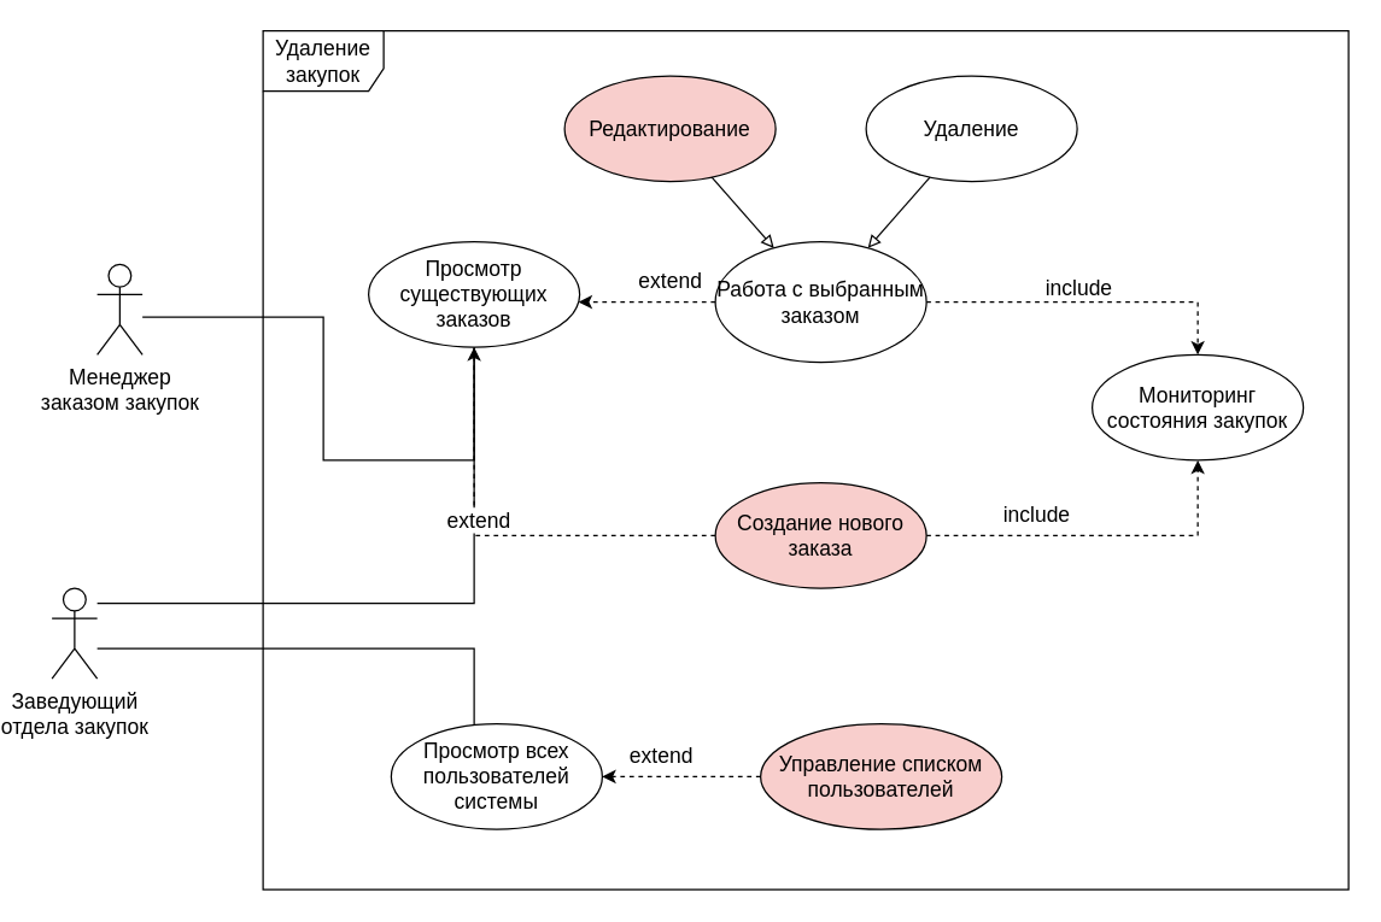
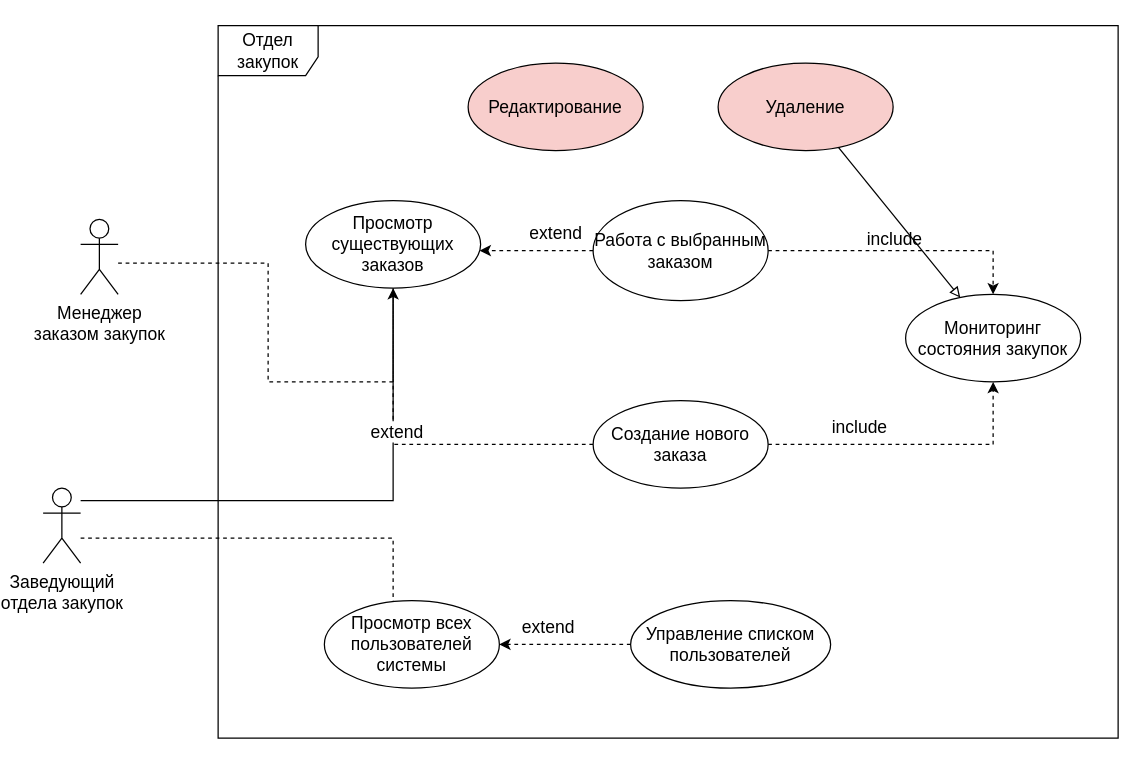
  <mxCell id="0" />
  <mxCell id="1" parent="0" />
- <mxCell id="2" style="edgeStyle=orthogonalEdgeStyle;rounded=0;orthogonalLoop=1;jettySize=auto;html=1;fontSize=14;endArrow=none;endFill=0;" edge="1" parent="1" source="3" target="13"><mxGeometry relative="1" as="geometry"><Array as="points"><mxPoint x="200" y="210" /><mxPoint x="200" y="305" /></Array></mxGeometry></mxCell>
+ <mxCell id="2" style="edgeStyle=orthogonalEdgeStyle;rounded=0;orthogonalLoop=1;jettySize=auto;html=1;fontSize=14;endArrow=none;endFill=0;dashed=1;" edge="1" parent="1" source="3" target="13"><mxGeometry relative="1" as="geometry"><Array as="points"><mxPoint x="200" y="210" /><mxPoint x="200" y="305" /></Array></mxGeometry></mxCell>
  <mxCell id="3" value="Менеджер&lt;br style=&quot;font-size: 14px;&quot;&gt;заказом закупок" style="shape=umlActor;verticalLabelPosition=bottom;verticalAlign=top;html=1;outlineConnect=0;fontSize=14;" vertex="1" parent="1"><mxGeometry x="50" y="175" width="30" height="60" as="geometry" /></mxCell>
- <mxCell id="4" value="Удаление закупок" style="shape=umlFrame;whiteSpace=wrap;html=1;pointerEvents=0;width=80;height=40;fontSize=14;" vertex="1" parent="1"><mxGeometry x="160" y="20" width="720" height="570" as="geometry" /></mxCell>
+ <mxCell id="4" value="Отдел закупок" style="shape=umlFrame;whiteSpace=wrap;html=1;pointerEvents=0;width=80;height=40;fontSize=14;" vertex="1" parent="1"><mxGeometry x="160" y="20" width="720" height="570" as="geometry" /></mxCell>
  <mxCell id="5" style="edgeStyle=orthogonalEdgeStyle;rounded=0;orthogonalLoop=1;jettySize=auto;html=1;dashed=1;fontSize=14;endArrow=classic;endFill=1;" edge="1" parent="1" source="9" target="13"><mxGeometry relative="1" as="geometry"><Array as="points"><mxPoint x="300" y="195" /></Array></mxGeometry></mxCell>
  <mxCell id="6" value="extend" style="edgeLabel;html=1;align=center;verticalAlign=middle;resizable=0;points=[];fontSize=14;" vertex="1" connectable="0" parent="5"><mxGeometry x="-0.03" y="-1" relative="1" as="geometry"><mxPoint x="13" y="-14" as="offset" /></mxGeometry></mxCell>
  <mxCell id="7" style="edgeStyle=orthogonalEdgeStyle;rounded=0;orthogonalLoop=1;jettySize=auto;html=1;dashed=1;fontSize=14;endArrow=classic;endFill=1;" edge="1" parent="1" source="9" target="23"><mxGeometry relative="1" as="geometry"><Array as="points"><mxPoint x="780" y="200" /></Array></mxGeometry></mxCell>
  <mxCell id="8" value="include" style="edgeLabel;html=1;align=center;verticalAlign=middle;resizable=0;points=[];fontSize=14;" vertex="1" connectable="0" parent="7"><mxGeometry relative="1" as="geometry"><mxPoint x="-8" y="-10" as="offset" /></mxGeometry></mxCell>
  <mxCell id="9" value="Работа с выбранным заказом" style="ellipse;whiteSpace=wrap;html=1;fontSize=14;" vertex="1" parent="1"><mxGeometry x="460" y="160" width="140" height="80" as="geometry" /></mxCell>
  <mxCell id="10" style="edgeStyle=orthogonalEdgeStyle;rounded=0;orthogonalLoop=1;jettySize=auto;html=1;dashed=1;fontSize=14;endArrow=classic;endFill=1;" edge="1" parent="1" source="12" target="22"><mxGeometry relative="1" as="geometry"><Array as="points"><mxPoint x="430" y="515" /><mxPoint x="430" y="515" /></Array></mxGeometry></mxCell>
  <mxCell id="11" value="extend" style="edgeLabel;html=1;align=center;verticalAlign=middle;resizable=0;points=[];fontSize=14;" vertex="1" connectable="0" parent="10"><mxGeometry x="0.267" y="-4" relative="1" as="geometry"><mxPoint y="-11" as="offset" /></mxGeometry></mxCell>
- <mxCell id="12" value="Управление списком пользователей" style="ellipse;whiteSpace=wrap;html=1;fontSize=14;fillColor=#f8cecc;" vertex="1" parent="1"><mxGeometry x="490" y="480" width="160" height="70" as="geometry" /></mxCell>
+ <mxCell id="12" value="Управление списком пользователей" style="ellipse;whiteSpace=wrap;html=1;fontSize=14;" vertex="1" parent="1"><mxGeometry x="490" y="480" width="160" height="70" as="geometry" /></mxCell>
  <mxCell id="13" value="Просмотр существующих заказов" style="ellipse;whiteSpace=wrap;html=1;fontSize=14;" vertex="1" parent="1"><mxGeometry x="230" y="160" width="140" height="70" as="geometry" /></mxCell>
  <mxCell id="14" style="edgeStyle=orthogonalEdgeStyle;rounded=0;orthogonalLoop=1;jettySize=auto;html=1;fontSize=14;endArrow=none;endFill=0;" edge="1" parent="1" source="16" target="13"><mxGeometry relative="1" as="geometry"><Array as="points"><mxPoint x="300" y="400" /></Array></mxGeometry></mxCell>
- <mxCell id="15" style="edgeStyle=orthogonalEdgeStyle;rounded=0;orthogonalLoop=1;jettySize=auto;html=1;fontSize=14;endArrow=none;endFill=0;" edge="1" parent="1" source="16" target="22"><mxGeometry relative="1" as="geometry"><Array as="points"><mxPoint x="300" y="430" /></Array></mxGeometry></mxCell>
+ <mxCell id="15" style="edgeStyle=orthogonalEdgeStyle;rounded=0;orthogonalLoop=1;jettySize=auto;html=1;fontSize=14;endArrow=none;endFill=0;dashed=1;" edge="1" parent="1" source="16" target="22"><mxGeometry relative="1" as="geometry"><Array as="points"><mxPoint x="300" y="430" /></Array></mxGeometry></mxCell>
  <mxCell id="16" value="Заведующий&lt;br style=&quot;font-size: 14px;&quot;&gt;отдела закупок" style="shape=umlActor;verticalLabelPosition=bottom;verticalAlign=top;html=1;outlineConnect=0;fontSize=14;" vertex="1" parent="1"><mxGeometry x="20" y="390" width="30" height="60" as="geometry" /></mxCell>
  <mxCell id="17" style="edgeStyle=orthogonalEdgeStyle;rounded=0;orthogonalLoop=1;jettySize=auto;html=1;dashed=1;fontSize=14;endArrow=classic;endFill=1;" edge="1" parent="1" source="21" target="13"><mxGeometry relative="1" as="geometry" /></mxCell>
  <mxCell id="18" value="extend" style="edgeLabel;html=1;align=center;verticalAlign=middle;resizable=0;points=[];fontSize=14;" vertex="1" connectable="0" parent="17"><mxGeometry x="0.2" y="-2" relative="1" as="geometry"><mxPoint as="offset" /></mxGeometry></mxCell>
  <mxCell id="19" style="edgeStyle=orthogonalEdgeStyle;rounded=0;orthogonalLoop=1;jettySize=auto;html=1;dashed=1;fontSize=14;endArrow=classic;endFill=1;" edge="1" parent="1" source="21" target="23"><mxGeometry relative="1" as="geometry" /></mxCell>
  <mxCell id="20" value="include" style="edgeLabel;html=1;align=center;verticalAlign=middle;resizable=0;points=[];fontSize=14;" vertex="1" connectable="0" parent="19"><mxGeometry x="-0.374" y="3" relative="1" as="geometry"><mxPoint y="-12" as="offset" /></mxGeometry></mxCell>
- <mxCell id="21" value="Создание нового заказа" style="ellipse;whiteSpace=wrap;html=1;fontSize=14;fillColor=#f8cecc;" vertex="1" parent="1"><mxGeometry x="460" y="320" width="140" height="70" as="geometry" /></mxCell>
+ <mxCell id="21" value="Создание нового заказа" style="ellipse;whiteSpace=wrap;html=1;fontSize=14;" vertex="1" parent="1"><mxGeometry x="460" y="320" width="140" height="70" as="geometry" /></mxCell>
  <mxCell id="22" value="Просмотр всех пользователей системы" style="ellipse;whiteSpace=wrap;html=1;fontSize=14;" vertex="1" parent="1"><mxGeometry x="245" y="480" width="140" height="70" as="geometry" /></mxCell>
  <mxCell id="23" value="Мониторинг состояния закупок" style="ellipse;whiteSpace=wrap;html=1;fontSize=14;" vertex="1" parent="1"><mxGeometry x="710" y="235" width="140" height="70" as="geometry" /></mxCell>
- <mxCell id="24" style="orthogonalLoop=1;jettySize=auto;html=1;fontSize=14;endArrow=block;endFill=0;" edge="1" parent="1" source="25" target="9"><mxGeometry relative="1" as="geometry" /></mxCell>
  <mxCell id="25" value="Редактирование" style="ellipse;whiteSpace=wrap;html=1;fontSize=14;fillColor=#f8cecc;" vertex="1" parent="1"><mxGeometry x="360" y="50" width="140" height="70" as="geometry" /></mxCell>
- <mxCell id="26" style="rounded=0;orthogonalLoop=1;jettySize=auto;html=1;fontSize=14;endArrow=block;endFill=0;" edge="1" parent="1" source="27" target="9"><mxGeometry relative="1" as="geometry" /></mxCell>
- <mxCell id="27" value="Удаление" style="ellipse;whiteSpace=wrap;html=1;fontSize=14;" vertex="1" parent="1"><mxGeometry x="560" y="50" width="140" height="70" as="geometry" /></mxCell>
+ <mxCell id="26" style="rounded=0;orthogonalLoop=1;jettySize=auto;html=1;fontSize=14;endArrow=block;endFill=0;" edge="1" parent="1" source="27" target="23"><mxGeometry relative="1" as="geometry" /></mxCell>
+ <mxCell id="27" value="Удаление" style="ellipse;whiteSpace=wrap;html=1;fontSize=14;fillColor=#f8cecc;" vertex="1" parent="1"><mxGeometry x="560" y="50" width="140" height="70" as="geometry" /></mxCell>
